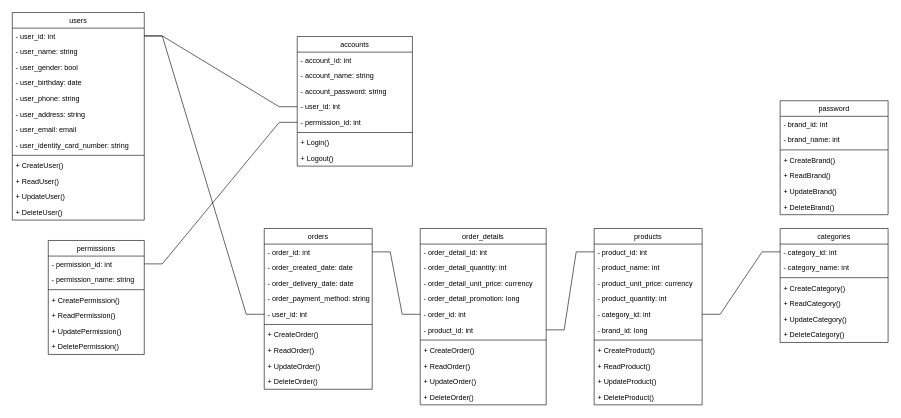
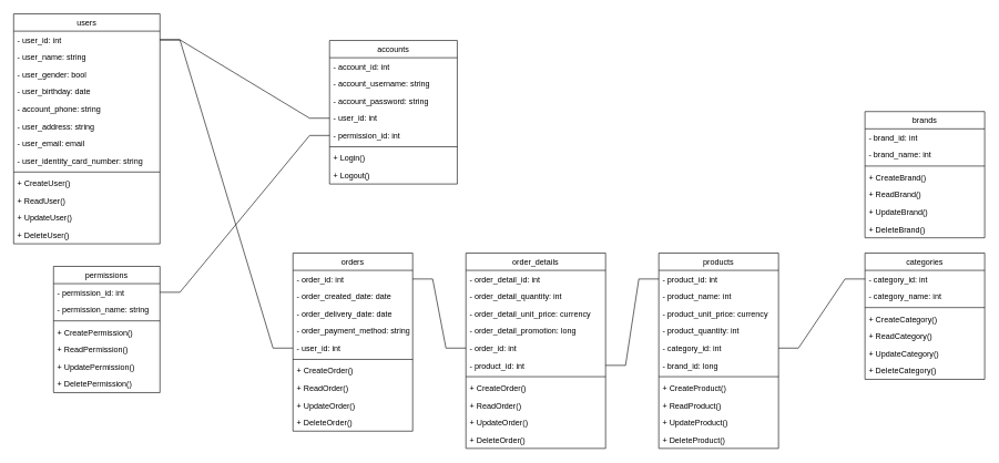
  <mxCell id="0" />
  <mxCell id="1" parent="0" />
  <mxCell id="2" value="users" style="swimlane;fontStyle=0;align=center;verticalAlign=top;childLayout=stackLayout;horizontal=1;startSize=26;horizontalStack=0;resizeParent=1;resizeLast=0;collapsible=1;marginBottom=0;rounded=0;shadow=0;strokeWidth=1;" parent="1" vertex="1"><mxGeometry x="20" y="20" width="220" height="346" as="geometry"><mxRectangle x="230" y="140" width="160" height="26" as="alternateBounds" /></mxGeometry></mxCell>
  <mxCell id="3" value="- user_id: int" style="text;align=left;verticalAlign=top;spacingLeft=4;spacingRight=4;overflow=hidden;rotatable=0;points=[[0,0.5],[1,0.5]];portConstraint=eastwest;" parent="2" vertex="1"><mxGeometry y="26" width="220" height="26" as="geometry" /></mxCell>
  <mxCell id="4" value="- user_name: string" style="text;align=left;verticalAlign=top;spacingLeft=4;spacingRight=4;overflow=hidden;rotatable=0;points=[[0,0.5],[1,0.5]];portConstraint=eastwest;rounded=0;shadow=0;html=0;" parent="2" vertex="1"><mxGeometry y="52" width="220" height="26" as="geometry" /></mxCell>
  <mxCell id="5" value="- user_gender: bool" style="text;align=left;verticalAlign=top;spacingLeft=4;spacingRight=4;overflow=hidden;rotatable=0;points=[[0,0.5],[1,0.5]];portConstraint=eastwest;rounded=0;shadow=0;html=0;" parent="2" vertex="1"><mxGeometry y="78" width="220" height="26" as="geometry" /></mxCell>
  <mxCell id="6" value="- user_birthday: date" style="text;align=left;verticalAlign=top;spacingLeft=4;spacingRight=4;overflow=hidden;rotatable=0;points=[[0,0.5],[1,0.5]];portConstraint=eastwest;rounded=0;shadow=0;html=0;" parent="2" vertex="1"><mxGeometry y="104" width="220" height="26" as="geometry" /></mxCell>
- <mxCell id="7" value="- user_phone: string" style="text;align=left;verticalAlign=top;spacingLeft=4;spacingRight=4;overflow=hidden;rotatable=0;points=[[0,0.5],[1,0.5]];portConstraint=eastwest;rounded=0;shadow=0;html=0;" parent="2" vertex="1"><mxGeometry y="130" width="220" height="26" as="geometry" /></mxCell>
+ <mxCell id="7" value="- account_phone: string" style="text;align=left;verticalAlign=top;spacingLeft=4;spacingRight=4;overflow=hidden;rotatable=0;points=[[0,0.5],[1,0.5]];portConstraint=eastwest;rounded=0;shadow=0;html=0;" parent="2" vertex="1"><mxGeometry y="130" width="220" height="26" as="geometry" /></mxCell>
  <mxCell id="8" value="- user_address: string" style="text;align=left;verticalAlign=top;spacingLeft=4;spacingRight=4;overflow=hidden;rotatable=0;points=[[0,0.5],[1,0.5]];portConstraint=eastwest;rounded=0;shadow=0;html=0;" parent="2" vertex="1"><mxGeometry y="156" width="220" height="26" as="geometry" /></mxCell>
  <mxCell id="9" value="- user_email: email" style="text;align=left;verticalAlign=top;spacingLeft=4;spacingRight=4;overflow=hidden;rotatable=0;points=[[0,0.5],[1,0.5]];portConstraint=eastwest;rounded=0;shadow=0;html=0;" parent="2" vertex="1"><mxGeometry y="182" width="220" height="26" as="geometry" /></mxCell>
  <mxCell id="10" value="- user_identity_card_number: string" style="text;align=left;verticalAlign=top;spacingLeft=4;spacingRight=4;overflow=hidden;rotatable=0;points=[[0,0.5],[1,0.5]];portConstraint=eastwest;rounded=0;shadow=0;html=0;" parent="2" vertex="1"><mxGeometry y="208" width="220" height="26" as="geometry" /></mxCell>
  <mxCell id="11" value="" style="line;html=1;strokeWidth=1;align=left;verticalAlign=middle;spacingTop=-1;spacingLeft=3;spacingRight=3;rotatable=0;labelPosition=right;points=[];portConstraint=eastwest;" parent="2" vertex="1"><mxGeometry y="234" width="220" height="8" as="geometry" /></mxCell>
  <mxCell id="12" value="+ CreateUser()" style="text;align=left;verticalAlign=top;spacingLeft=4;spacingRight=4;overflow=hidden;rotatable=0;points=[[0,0.5],[1,0.5]];portConstraint=eastwest;" parent="2" vertex="1"><mxGeometry y="242" width="220" height="26" as="geometry" /></mxCell>
  <mxCell id="13" value="+ ReadUser()" style="text;align=left;verticalAlign=top;spacingLeft=4;spacingRight=4;overflow=hidden;rotatable=0;points=[[0,0.5],[1,0.5]];portConstraint=eastwest;" parent="2" vertex="1"><mxGeometry y="268" width="220" height="26" as="geometry" /></mxCell>
  <mxCell id="14" value="+ UpdateUser()" style="text;align=left;verticalAlign=top;spacingLeft=4;spacingRight=4;overflow=hidden;rotatable=0;points=[[0,0.5],[1,0.5]];portConstraint=eastwest;" parent="2" vertex="1"><mxGeometry y="294" width="220" height="26" as="geometry" /></mxCell>
  <mxCell id="15" value="+ DeleteUser()" style="text;align=left;verticalAlign=top;spacingLeft=4;spacingRight=4;overflow=hidden;rotatable=0;points=[[0,0.5],[1,0.5]];portConstraint=eastwest;" parent="2" vertex="1"><mxGeometry y="320" width="220" height="26" as="geometry" /></mxCell>
  <mxCell id="16" style="edgeStyle=entityRelationEdgeStyle;rounded=0;orthogonalLoop=1;jettySize=auto;html=1;endArrow=none;endFill=0;" parent="1" source="18" target="41" edge="1"><mxGeometry relative="1" as="geometry" /></mxCell>
  <mxCell id="17" value="permissions" style="swimlane;fontStyle=0;align=center;verticalAlign=top;childLayout=stackLayout;horizontal=1;startSize=26;horizontalStack=0;resizeParent=1;resizeLast=0;collapsible=1;marginBottom=0;rounded=0;shadow=0;strokeWidth=1;" parent="1" vertex="1"><mxGeometry x="80" y="400" width="160" height="190" as="geometry"><mxRectangle x="130" y="380" width="160" height="26" as="alternateBounds" /></mxGeometry></mxCell>
  <mxCell id="18" value="- permission_id: int" style="text;align=left;verticalAlign=top;spacingLeft=4;spacingRight=4;overflow=hidden;rotatable=0;points=[[0,0.5],[1,0.5]];portConstraint=eastwest;" parent="17" vertex="1"><mxGeometry y="26" width="160" height="26" as="geometry" /></mxCell>
  <mxCell id="19" value="- permission_name: string" style="text;align=left;verticalAlign=top;spacingLeft=4;spacingRight=4;overflow=hidden;rotatable=0;points=[[0,0.5],[1,0.5]];portConstraint=eastwest;" parent="17" vertex="1"><mxGeometry y="52" width="160" height="26" as="geometry" /></mxCell>
  <mxCell id="20" value="" style="line;html=1;strokeWidth=1;align=left;verticalAlign=middle;spacingTop=-1;spacingLeft=3;spacingRight=3;rotatable=0;labelPosition=right;points=[];portConstraint=eastwest;" parent="17" vertex="1"><mxGeometry y="78" width="160" height="8" as="geometry" /></mxCell>
  <mxCell id="21" value="+ CreatePermission()" style="text;align=left;verticalAlign=top;spacingLeft=4;spacingRight=4;overflow=hidden;rotatable=0;points=[[0,0.5],[1,0.5]];portConstraint=eastwest;rounded=0;shadow=0;html=0;" parent="17" vertex="1"><mxGeometry y="86" width="160" height="26" as="geometry" /></mxCell>
  <mxCell id="22" value="+ ReadPermission()" style="text;align=left;verticalAlign=top;spacingLeft=4;spacingRight=4;overflow=hidden;rotatable=0;points=[[0,0.5],[1,0.5]];portConstraint=eastwest;rounded=0;shadow=0;html=0;" parent="17" vertex="1"><mxGeometry y="112" width="160" height="26" as="geometry" /></mxCell>
  <mxCell id="23" value="+ UpdatePermission()" style="text;align=left;verticalAlign=top;spacingLeft=4;spacingRight=4;overflow=hidden;rotatable=0;points=[[0,0.5],[1,0.5]];portConstraint=eastwest;rounded=0;shadow=0;html=0;" parent="17" vertex="1"><mxGeometry y="138" width="160" height="26" as="geometry" /></mxCell>
  <mxCell id="24" value="+ DeletePermission()" style="text;align=left;verticalAlign=top;spacingLeft=4;spacingRight=4;overflow=hidden;rotatable=0;points=[[0,0.5],[1,0.5]];portConstraint=eastwest;rounded=0;shadow=0;html=0;" parent="17" vertex="1"><mxGeometry y="164" width="160" height="26" as="geometry" /></mxCell>
  <mxCell id="25" value="orders" style="swimlane;fontStyle=0;align=center;verticalAlign=top;childLayout=stackLayout;horizontal=1;startSize=26;horizontalStack=0;resizeParent=1;resizeLast=0;collapsible=1;marginBottom=0;rounded=0;shadow=0;strokeWidth=1;" parent="1" vertex="1"><mxGeometry x="440" y="380" width="180" height="268" as="geometry"><mxRectangle x="340" y="380" width="170" height="26" as="alternateBounds" /></mxGeometry></mxCell>
  <mxCell id="26" value="- order_id: int" style="text;align=left;verticalAlign=top;spacingLeft=4;spacingRight=4;overflow=hidden;rotatable=0;points=[[0,0.5],[1,0.5]];portConstraint=eastwest;" parent="25" vertex="1"><mxGeometry y="26" width="180" height="26" as="geometry" /></mxCell>
  <mxCell id="27" value="- order_created_date: date" style="text;align=left;verticalAlign=top;spacingLeft=4;spacingRight=4;overflow=hidden;rotatable=0;points=[[0,0.5],[1,0.5]];portConstraint=eastwest;" parent="25" vertex="1"><mxGeometry y="52" width="180" height="26" as="geometry" /></mxCell>
  <mxCell id="28" value="- order_delivery_date: date" style="text;align=left;verticalAlign=top;spacingLeft=4;spacingRight=4;overflow=hidden;rotatable=0;points=[[0,0.5],[1,0.5]];portConstraint=eastwest;" parent="25" vertex="1"><mxGeometry y="78" width="180" height="26" as="geometry" /></mxCell>
  <mxCell id="29" value="- order_payment_method: string" style="text;align=left;verticalAlign=top;spacingLeft=4;spacingRight=4;overflow=hidden;rotatable=0;points=[[0,0.5],[1,0.5]];portConstraint=eastwest;" parent="25" vertex="1"><mxGeometry y="104" width="180" height="26" as="geometry" /></mxCell>
  <mxCell id="30" value="- user_id: int" style="text;align=left;verticalAlign=top;spacingLeft=4;spacingRight=4;overflow=hidden;rotatable=0;points=[[0,0.5],[1,0.5]];portConstraint=eastwest;" parent="25" vertex="1"><mxGeometry y="130" width="180" height="26" as="geometry" /></mxCell>
  <mxCell id="31" value="" style="line;html=1;strokeWidth=1;align=left;verticalAlign=middle;spacingTop=-1;spacingLeft=3;spacingRight=3;rotatable=0;labelPosition=right;points=[];portConstraint=eastwest;" parent="25" vertex="1"><mxGeometry y="156" width="180" height="8" as="geometry" /></mxCell>
  <mxCell id="32" value="+ CreateOrder()" style="text;align=left;verticalAlign=top;spacingLeft=4;spacingRight=4;overflow=hidden;rotatable=0;points=[[0,0.5],[1,0.5]];portConstraint=eastwest;" parent="25" vertex="1"><mxGeometry y="164" width="180" height="26" as="geometry" /></mxCell>
  <mxCell id="33" value="+ ReadOrder()" style="text;align=left;verticalAlign=top;spacingLeft=4;spacingRight=4;overflow=hidden;rotatable=0;points=[[0,0.5],[1,0.5]];portConstraint=eastwest;" parent="25" vertex="1"><mxGeometry y="190" width="180" height="26" as="geometry" /></mxCell>
  <mxCell id="34" value="+ UpdateOrder()" style="text;align=left;verticalAlign=top;spacingLeft=4;spacingRight=4;overflow=hidden;rotatable=0;points=[[0,0.5],[1,0.5]];portConstraint=eastwest;" parent="25" vertex="1"><mxGeometry y="216" width="180" height="26" as="geometry" /></mxCell>
  <mxCell id="35" value="+ DeleteOrder()" style="text;align=left;verticalAlign=top;spacingLeft=4;spacingRight=4;overflow=hidden;rotatable=0;points=[[0,0.5],[1,0.5]];portConstraint=eastwest;" parent="25" vertex="1"><mxGeometry y="242" width="180" height="26" as="geometry" /></mxCell>
  <mxCell id="36" value="accounts" style="swimlane;fontStyle=0;align=center;verticalAlign=top;childLayout=stackLayout;horizontal=1;startSize=26;horizontalStack=0;resizeParent=1;resizeLast=0;collapsible=1;marginBottom=0;rounded=0;shadow=0;strokeWidth=1;" parent="1" vertex="1"><mxGeometry x="495" y="60" width="192" height="216" as="geometry"><mxRectangle x="550" y="140" width="160" height="26" as="alternateBounds" /></mxGeometry></mxCell>
  <mxCell id="37" value="- account_id: int" style="text;align=left;verticalAlign=top;spacingLeft=4;spacingRight=4;overflow=hidden;rotatable=0;points=[[0,0.5],[1,0.5]];portConstraint=eastwest;" parent="36" vertex="1"><mxGeometry y="26" width="192" height="26" as="geometry" /></mxCell>
- <mxCell id="38" value="- account_name: string" style="text;align=left;verticalAlign=top;spacingLeft=4;spacingRight=4;overflow=hidden;rotatable=0;points=[[0,0.5],[1,0.5]];portConstraint=eastwest;rounded=0;shadow=0;html=0;" parent="36" vertex="1"><mxGeometry y="52" width="192" height="26" as="geometry" /></mxCell>
+ <mxCell id="38" value="- account_username: string" style="text;align=left;verticalAlign=top;spacingLeft=4;spacingRight=4;overflow=hidden;rotatable=0;points=[[0,0.5],[1,0.5]];portConstraint=eastwest;rounded=0;shadow=0;html=0;" parent="36" vertex="1"><mxGeometry y="52" width="192" height="26" as="geometry" /></mxCell>
  <mxCell id="39" value="- account_password: string" style="text;align=left;verticalAlign=top;spacingLeft=4;spacingRight=4;overflow=hidden;rotatable=0;points=[[0,0.5],[1,0.5]];portConstraint=eastwest;rounded=0;shadow=0;html=0;" parent="36" vertex="1"><mxGeometry y="78" width="192" height="26" as="geometry" /></mxCell>
  <mxCell id="40" value="- user_id: int" style="text;align=left;verticalAlign=top;spacingLeft=4;spacingRight=4;overflow=hidden;rotatable=0;points=[[0,0.5],[1,0.5]];portConstraint=eastwest;rounded=0;shadow=0;html=0;" parent="36" vertex="1"><mxGeometry y="104" width="192" height="26" as="geometry" /></mxCell>
  <mxCell id="41" value="- permission_id: int" style="text;align=left;verticalAlign=top;spacingLeft=4;spacingRight=4;overflow=hidden;rotatable=0;points=[[0,0.5],[1,0.5]];portConstraint=eastwest;rounded=0;shadow=0;html=0;" parent="36" vertex="1"><mxGeometry y="130" width="192" height="26" as="geometry" /></mxCell>
  <mxCell id="42" value="" style="line;html=1;strokeWidth=1;align=left;verticalAlign=middle;spacingTop=-1;spacingLeft=3;spacingRight=3;rotatable=0;labelPosition=right;points=[];portConstraint=eastwest;" parent="36" vertex="1"><mxGeometry y="156" width="192" height="8" as="geometry" /></mxCell>
  <mxCell id="43" value="+ Login()" style="text;align=left;verticalAlign=top;spacingLeft=4;spacingRight=4;overflow=hidden;rotatable=0;points=[[0,0.5],[1,0.5]];portConstraint=eastwest;" parent="36" vertex="1"><mxGeometry y="164" width="192" height="26" as="geometry" /></mxCell>
  <mxCell id="44" value="+ Logout()" style="text;align=left;verticalAlign=top;spacingLeft=4;spacingRight=4;overflow=hidden;rotatable=0;points=[[0,0.5],[1,0.5]];portConstraint=eastwest;" parent="36" vertex="1"><mxGeometry y="190" width="192" height="26" as="geometry" /></mxCell>
  <mxCell id="45" value="" style="endArrow=none;shadow=0;strokeWidth=1;rounded=0;endFill=0;edgeStyle=entityRelationEdgeStyle;elbow=vertical;" parent="1" source="3" target="40" edge="1"><mxGeometry x="0.5" y="41" relative="1" as="geometry"><mxPoint x="240" y="92" as="sourcePoint" /><mxPoint x="400" y="92" as="targetPoint" /><mxPoint x="-40" y="32" as="offset" /></mxGeometry></mxCell>
  <mxCell id="46" style="edgeStyle=entityRelationEdgeStyle;rounded=0;orthogonalLoop=1;jettySize=auto;html=1;endArrow=none;endFill=0;" parent="1" source="30" target="3" edge="1"><mxGeometry relative="1" as="geometry" /></mxCell>
  <mxCell id="47" value="order_details" style="swimlane;fontStyle=0;align=center;verticalAlign=top;childLayout=stackLayout;horizontal=1;startSize=26;horizontalStack=0;resizeParent=1;resizeLast=0;collapsible=1;marginBottom=0;rounded=0;shadow=0;strokeWidth=1;" parent="1" vertex="1"><mxGeometry x="700" y="380" width="210" height="294" as="geometry"><mxRectangle x="340" y="380" width="170" height="26" as="alternateBounds" /></mxGeometry></mxCell>
  <mxCell id="48" value="- order_detail_id: int" style="text;align=left;verticalAlign=top;spacingLeft=4;spacingRight=4;overflow=hidden;rotatable=0;points=[[0,0.5],[1,0.5]];portConstraint=eastwest;" parent="47" vertex="1"><mxGeometry y="26" width="210" height="26" as="geometry" /></mxCell>
  <mxCell id="49" value="- order_detail_quantity: int" style="text;align=left;verticalAlign=top;spacingLeft=4;spacingRight=4;overflow=hidden;rotatable=0;points=[[0,0.5],[1,0.5]];portConstraint=eastwest;" parent="47" vertex="1"><mxGeometry y="52" width="210" height="26" as="geometry" /></mxCell>
  <mxCell id="50" value="- order_detail_unit_price: currency" style="text;align=left;verticalAlign=top;spacingLeft=4;spacingRight=4;overflow=hidden;rotatable=0;points=[[0,0.5],[1,0.5]];portConstraint=eastwest;" parent="47" vertex="1"><mxGeometry y="78" width="210" height="26" as="geometry" /></mxCell>
  <mxCell id="51" value="- order_detail_promotion: long" style="text;align=left;verticalAlign=top;spacingLeft=4;spacingRight=4;overflow=hidden;rotatable=0;points=[[0,0.5],[1,0.5]];portConstraint=eastwest;" parent="47" vertex="1"><mxGeometry y="104" width="210" height="26" as="geometry" /></mxCell>
  <mxCell id="52" value="- order_id: int" style="text;align=left;verticalAlign=top;spacingLeft=4;spacingRight=4;overflow=hidden;rotatable=0;points=[[0,0.5],[1,0.5]];portConstraint=eastwest;" parent="47" vertex="1"><mxGeometry y="130" width="210" height="26" as="geometry" /></mxCell>
  <mxCell id="53" value="- product_id: int" style="text;align=left;verticalAlign=top;spacingLeft=4;spacingRight=4;overflow=hidden;rotatable=0;points=[[0,0.5],[1,0.5]];portConstraint=eastwest;" parent="47" vertex="1"><mxGeometry y="156" width="210" height="26" as="geometry" /></mxCell>
  <mxCell id="54" value="" style="line;html=1;strokeWidth=1;align=left;verticalAlign=middle;spacingTop=-1;spacingLeft=3;spacingRight=3;rotatable=0;labelPosition=right;points=[];portConstraint=eastwest;" parent="47" vertex="1"><mxGeometry y="182" width="210" height="8" as="geometry" /></mxCell>
  <mxCell id="55" value="+ CreateOrder()" style="text;align=left;verticalAlign=top;spacingLeft=4;spacingRight=4;overflow=hidden;rotatable=0;points=[[0,0.5],[1,0.5]];portConstraint=eastwest;" parent="47" vertex="1"><mxGeometry y="190" width="210" height="26" as="geometry" /></mxCell>
  <mxCell id="56" value="+ ReadOrder()" style="text;align=left;verticalAlign=top;spacingLeft=4;spacingRight=4;overflow=hidden;rotatable=0;points=[[0,0.5],[1,0.5]];portConstraint=eastwest;" parent="47" vertex="1"><mxGeometry y="216" width="210" height="26" as="geometry" /></mxCell>
  <mxCell id="57" value="+ UpdateOrder()" style="text;align=left;verticalAlign=top;spacingLeft=4;spacingRight=4;overflow=hidden;rotatable=0;points=[[0,0.5],[1,0.5]];portConstraint=eastwest;" parent="47" vertex="1"><mxGeometry y="242" width="210" height="26" as="geometry" /></mxCell>
  <mxCell id="58" value="+ DeleteOrder()" style="text;align=left;verticalAlign=top;spacingLeft=4;spacingRight=4;overflow=hidden;rotatable=0;points=[[0,0.5],[1,0.5]];portConstraint=eastwest;" parent="47" vertex="1"><mxGeometry y="268" width="210" height="26" as="geometry" /></mxCell>
  <mxCell id="59" style="edgeStyle=entityRelationEdgeStyle;rounded=0;orthogonalLoop=1;jettySize=auto;html=1;endArrow=none;endFill=0;elbow=vertical;" parent="1" source="26" target="52" edge="1"><mxGeometry relative="1" as="geometry" /></mxCell>
  <mxCell id="60" value="products" style="swimlane;fontStyle=0;align=center;verticalAlign=top;childLayout=stackLayout;horizontal=1;startSize=26;horizontalStack=0;resizeParent=1;resizeLast=0;collapsible=1;marginBottom=0;rounded=0;shadow=0;strokeWidth=1;" parent="1" vertex="1"><mxGeometry x="990" y="380" width="180" height="294" as="geometry"><mxRectangle x="340" y="380" width="170" height="26" as="alternateBounds" /></mxGeometry></mxCell>
  <mxCell id="61" value="- product_id: int" style="text;align=left;verticalAlign=top;spacingLeft=4;spacingRight=4;overflow=hidden;rotatable=0;points=[[0,0.5],[1,0.5]];portConstraint=eastwest;" parent="60" vertex="1"><mxGeometry y="26" width="180" height="26" as="geometry" /></mxCell>
  <mxCell id="62" value="- product_name: int" style="text;align=left;verticalAlign=top;spacingLeft=4;spacingRight=4;overflow=hidden;rotatable=0;points=[[0,0.5],[1,0.5]];portConstraint=eastwest;" parent="60" vertex="1"><mxGeometry y="52" width="180" height="26" as="geometry" /></mxCell>
  <mxCell id="63" value="- product_unit_price: currency" style="text;align=left;verticalAlign=top;spacingLeft=4;spacingRight=4;overflow=hidden;rotatable=0;points=[[0,0.5],[1,0.5]];portConstraint=eastwest;" parent="60" vertex="1"><mxGeometry y="78" width="180" height="26" as="geometry" /></mxCell>
  <mxCell id="64" value="- product_quantity: int" style="text;align=left;verticalAlign=top;spacingLeft=4;spacingRight=4;overflow=hidden;rotatable=0;points=[[0,0.5],[1,0.5]];portConstraint=eastwest;" parent="60" vertex="1"><mxGeometry y="104" width="180" height="26" as="geometry" /></mxCell>
  <mxCell id="65" value="- category_id: int" style="text;align=left;verticalAlign=top;spacingLeft=4;spacingRight=4;overflow=hidden;rotatable=0;points=[[0,0.5],[1,0.5]];portConstraint=eastwest;" parent="60" vertex="1"><mxGeometry y="130" width="180" height="26" as="geometry" /></mxCell>
  <mxCell id="66" value="- brand_id: long" style="text;align=left;verticalAlign=top;spacingLeft=4;spacingRight=4;overflow=hidden;rotatable=0;points=[[0,0.5],[1,0.5]];portConstraint=eastwest;" parent="60" vertex="1"><mxGeometry y="156" width="180" height="26" as="geometry" /></mxCell>
  <mxCell id="67" value="" style="line;html=1;strokeWidth=1;align=left;verticalAlign=middle;spacingTop=-1;spacingLeft=3;spacingRight=3;rotatable=0;labelPosition=right;points=[];portConstraint=eastwest;" parent="60" vertex="1"><mxGeometry y="182" width="180" height="8" as="geometry" /></mxCell>
  <mxCell id="68" value="+ CreateProduct()" style="text;align=left;verticalAlign=top;spacingLeft=4;spacingRight=4;overflow=hidden;rotatable=0;points=[[0,0.5],[1,0.5]];portConstraint=eastwest;" parent="60" vertex="1"><mxGeometry y="190" width="180" height="26" as="geometry" /></mxCell>
  <mxCell id="69" value="+ ReadProduct()" style="text;align=left;verticalAlign=top;spacingLeft=4;spacingRight=4;overflow=hidden;rotatable=0;points=[[0,0.5],[1,0.5]];portConstraint=eastwest;" parent="60" vertex="1"><mxGeometry y="216" width="180" height="26" as="geometry" /></mxCell>
  <mxCell id="70" value="+ UpdateProduct()" style="text;align=left;verticalAlign=top;spacingLeft=4;spacingRight=4;overflow=hidden;rotatable=0;points=[[0,0.5],[1,0.5]];portConstraint=eastwest;" parent="60" vertex="1"><mxGeometry y="242" width="180" height="26" as="geometry" /></mxCell>
  <mxCell id="71" value="+ DeleteProduct()" style="text;align=left;verticalAlign=top;spacingLeft=4;spacingRight=4;overflow=hidden;rotatable=0;points=[[0,0.5],[1,0.5]];portConstraint=eastwest;" parent="60" vertex="1"><mxGeometry y="268" width="180" height="26" as="geometry" /></mxCell>
  <mxCell id="72" style="edgeStyle=entityRelationEdgeStyle;rounded=0;orthogonalLoop=1;jettySize=auto;html=1;endArrow=none;endFill=0;elbow=vertical;" parent="1" source="53" target="61" edge="1"><mxGeometry relative="1" as="geometry" /></mxCell>
  <mxCell id="73" value="categories" style="swimlane;fontStyle=0;align=center;verticalAlign=top;childLayout=stackLayout;horizontal=1;startSize=26;horizontalStack=0;resizeParent=1;resizeLast=0;collapsible=1;marginBottom=0;rounded=0;shadow=0;strokeWidth=1;" parent="1" vertex="1"><mxGeometry x="1300" y="380" width="180" height="190" as="geometry"><mxRectangle x="340" y="380" width="170" height="26" as="alternateBounds" /></mxGeometry></mxCell>
  <mxCell id="74" value="- category_id: int" style="text;align=left;verticalAlign=top;spacingLeft=4;spacingRight=4;overflow=hidden;rotatable=0;points=[[0,0.5],[1,0.5]];portConstraint=eastwest;" parent="73" vertex="1"><mxGeometry y="26" width="180" height="26" as="geometry" /></mxCell>
  <mxCell id="75" value="- category_name: int" style="text;align=left;verticalAlign=top;spacingLeft=4;spacingRight=4;overflow=hidden;rotatable=0;points=[[0,0.5],[1,0.5]];portConstraint=eastwest;" parent="73" vertex="1"><mxGeometry y="52" width="180" height="26" as="geometry" /></mxCell>
  <mxCell id="76" value="" style="line;html=1;strokeWidth=1;align=left;verticalAlign=middle;spacingTop=-1;spacingLeft=3;spacingRight=3;rotatable=0;labelPosition=right;points=[];portConstraint=eastwest;" parent="73" vertex="1"><mxGeometry y="78" width="180" height="8" as="geometry" /></mxCell>
  <mxCell id="77" value="+ CreateCategory()" style="text;align=left;verticalAlign=top;spacingLeft=4;spacingRight=4;overflow=hidden;rotatable=0;points=[[0,0.5],[1,0.5]];portConstraint=eastwest;" parent="73" vertex="1"><mxGeometry y="86" width="180" height="26" as="geometry" /></mxCell>
  <mxCell id="78" value="+ ReadCategory()" style="text;align=left;verticalAlign=top;spacingLeft=4;spacingRight=4;overflow=hidden;rotatable=0;points=[[0,0.5],[1,0.5]];portConstraint=eastwest;" parent="73" vertex="1"><mxGeometry y="112" width="180" height="26" as="geometry" /></mxCell>
  <mxCell id="79" value="+ UpdateCategory()" style="text;align=left;verticalAlign=top;spacingLeft=4;spacingRight=4;overflow=hidden;rotatable=0;points=[[0,0.5],[1,0.5]];portConstraint=eastwest;" parent="73" vertex="1"><mxGeometry y="138" width="180" height="26" as="geometry" /></mxCell>
  <mxCell id="80" value="+ DeleteCategory()" style="text;align=left;verticalAlign=top;spacingLeft=4;spacingRight=4;overflow=hidden;rotatable=0;points=[[0,0.5],[1,0.5]];portConstraint=eastwest;" parent="73" vertex="1"><mxGeometry y="164" width="180" height="26" as="geometry" /></mxCell>
  <mxCell id="81" style="edgeStyle=entityRelationEdgeStyle;rounded=0;orthogonalLoop=1;jettySize=auto;html=1;endArrow=none;endFill=0;" parent="1" source="65" target="74" edge="1"><mxGeometry relative="1" as="geometry" /></mxCell>
- <mxCell id="82" value="password" style="swimlane;fontStyle=0;align=center;verticalAlign=top;childLayout=stackLayout;horizontal=1;startSize=26;horizontalStack=0;resizeParent=1;resizeLast=0;collapsible=1;marginBottom=0;rounded=0;shadow=0;strokeWidth=1;" vertex="1" parent="1"><mxGeometry x="1300" y="167" width="180" height="190" as="geometry"><mxRectangle x="340" y="380" width="170" height="26" as="alternateBounds" /></mxGeometry></mxCell>
+ <mxCell id="82" value="brands" style="swimlane;fontStyle=0;align=center;verticalAlign=top;childLayout=stackLayout;horizontal=1;startSize=26;horizontalStack=0;resizeParent=1;resizeLast=0;collapsible=1;marginBottom=0;rounded=0;shadow=0;strokeWidth=1;" vertex="1" parent="1"><mxGeometry x="1300" y="167" width="180" height="190" as="geometry"><mxRectangle x="340" y="380" width="170" height="26" as="alternateBounds" /></mxGeometry></mxCell>
  <mxCell id="83" value="- brand_id: int" style="text;align=left;verticalAlign=top;spacingLeft=4;spacingRight=4;overflow=hidden;rotatable=0;points=[[0,0.5],[1,0.5]];portConstraint=eastwest;" vertex="1" parent="82"><mxGeometry y="26" width="180" height="26" as="geometry" /></mxCell>
  <mxCell id="84" value="- brand_name: int" style="text;align=left;verticalAlign=top;spacingLeft=4;spacingRight=4;overflow=hidden;rotatable=0;points=[[0,0.5],[1,0.5]];portConstraint=eastwest;" vertex="1" parent="82"><mxGeometry y="52" width="180" height="26" as="geometry" /></mxCell>
  <mxCell id="85" value="" style="line;html=1;strokeWidth=1;align=left;verticalAlign=middle;spacingTop=-1;spacingLeft=3;spacingRight=3;rotatable=0;labelPosition=right;points=[];portConstraint=eastwest;" vertex="1" parent="82"><mxGeometry y="78" width="180" height="8" as="geometry" /></mxCell>
  <mxCell id="86" value="+ CreateBrand()" style="text;align=left;verticalAlign=top;spacingLeft=4;spacingRight=4;overflow=hidden;rotatable=0;points=[[0,0.5],[1,0.5]];portConstraint=eastwest;" vertex="1" parent="82"><mxGeometry y="86" width="180" height="26" as="geometry" /></mxCell>
  <mxCell id="87" value="+ ReadBrand()" style="text;align=left;verticalAlign=top;spacingLeft=4;spacingRight=4;overflow=hidden;rotatable=0;points=[[0,0.5],[1,0.5]];portConstraint=eastwest;" vertex="1" parent="82"><mxGeometry y="112" width="180" height="26" as="geometry" /></mxCell>
  <mxCell id="88" value="+ UpdateBrand()" style="text;align=left;verticalAlign=top;spacingLeft=4;spacingRight=4;overflow=hidden;rotatable=0;points=[[0,0.5],[1,0.5]];portConstraint=eastwest;" vertex="1" parent="82"><mxGeometry y="138" width="180" height="26" as="geometry" /></mxCell>
  <mxCell id="89" value="+ DeleteBrand()" style="text;align=left;verticalAlign=top;spacingLeft=4;spacingRight=4;overflow=hidden;rotatable=0;points=[[0,0.5],[1,0.5]];portConstraint=eastwest;" vertex="1" parent="82"><mxGeometry y="164" width="180" height="26" as="geometry" /></mxCell>
